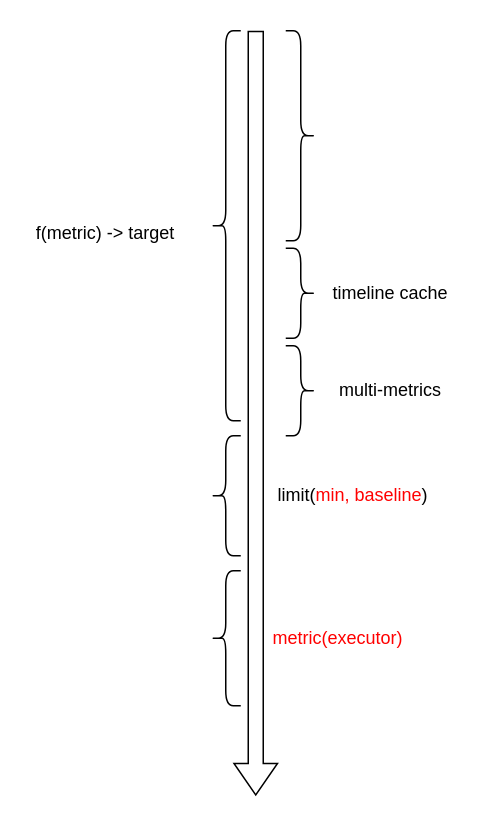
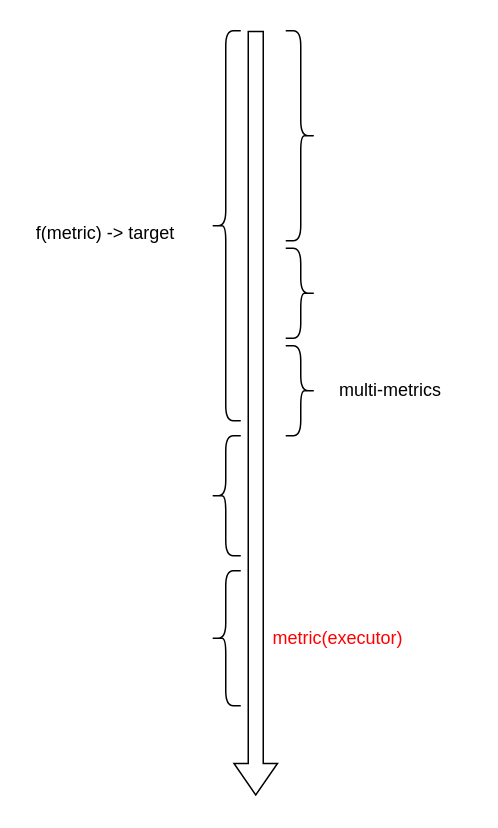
  <mxCell id="0" />
  <mxCell id="1" parent="0" />
  <mxCell id="2" value="" style="shape=flexArrow;endArrow=classic;html=1;rounded=0;endWidth=18;endSize=6.67;" edge="1" parent="1"><mxGeometry width="50" height="50" relative="1" as="geometry"><mxPoint x="170" y="20" as="sourcePoint" /><mxPoint x="170" y="530" as="targetPoint" /></mxGeometry></mxCell>
  <mxCell id="3" value="" style="shape=curlyBracket;whiteSpace=wrap;html=1;rounded=1;labelPosition=left;verticalLabelPosition=middle;align=right;verticalAlign=middle;" vertex="1" parent="1"><mxGeometry x="140" y="20" width="20" height="260" as="geometry" /></mxCell>
  <mxCell id="4" value="f(metric) -&amp;gt; target" style="text;html=1;strokeColor=none;fillColor=none;align=center;verticalAlign=middle;whiteSpace=wrap;rounded=0;" vertex="1" parent="1"><mxGeometry x="20" y="140" width="100" height="30" as="geometry" /></mxCell>
  <mxCell id="5" value="" style="shape=curlyBracket;whiteSpace=wrap;html=1;rounded=1;labelPosition=left;verticalLabelPosition=middle;align=right;verticalAlign=middle;" vertex="1" parent="1"><mxGeometry x="140" y="290" width="20" height="80" as="geometry" /></mxCell>
- <mxCell id="6" value="limit(&lt;font color=&quot;#ff0000&quot;&gt;min, baseline&lt;/font&gt;)" style="text;html=1;strokeColor=none;fillColor=none;align=center;verticalAlign=middle;whiteSpace=wrap;rounded=0;" vertex="1" parent="1"><mxGeometry x="180" y="315" width="110" height="30" as="geometry" /></mxCell>
  <mxCell id="7" value="" style="shape=curlyBracket;whiteSpace=wrap;html=1;rounded=1;labelPosition=left;verticalLabelPosition=middle;align=right;verticalAlign=middle;" vertex="1" parent="1"><mxGeometry x="140" y="380" width="20" height="90" as="geometry" /></mxCell>
  <mxCell id="8" value="&lt;font color=&quot;#ff0000&quot;&gt;metric(executor)&lt;/font&gt;" style="text;html=1;strokeColor=none;fillColor=none;align=center;verticalAlign=middle;whiteSpace=wrap;rounded=0;" vertex="1" parent="1"><mxGeometry x="170" y="410" width="110" height="30" as="geometry" /></mxCell>
  <mxCell id="9" value="" style="shape=curlyBracket;whiteSpace=wrap;html=1;rounded=1;flipH=1;labelPosition=right;verticalLabelPosition=middle;align=left;verticalAlign=middle;" vertex="1" parent="1"><mxGeometry x="190" y="20" width="20" height="140" as="geometry" /></mxCell>
  <mxCell id="10" value="" style="shape=curlyBracket;whiteSpace=wrap;html=1;rounded=1;flipH=1;labelPosition=right;verticalLabelPosition=middle;align=left;verticalAlign=middle;" vertex="1" parent="1"><mxGeometry x="190" y="165" width="20" height="60" as="geometry" /></mxCell>
  <mxCell id="11" value="" style="shape=curlyBracket;whiteSpace=wrap;html=1;rounded=1;flipH=1;labelPosition=right;verticalLabelPosition=middle;align=left;verticalAlign=middle;" vertex="1" parent="1"><mxGeometry x="190" y="230" width="20" height="60" as="geometry" /></mxCell>
  <mxCell id="12" value="multi-metrics" style="text;html=1;strokeColor=none;fillColor=none;align=center;verticalAlign=middle;whiteSpace=wrap;rounded=0;" vertex="1" parent="1"><mxGeometry x="210" y="245" width="100" height="30" as="geometry" /></mxCell>
- <mxCell id="13" value="timeline cache" style="text;html=1;strokeColor=none;fillColor=none;align=center;verticalAlign=middle;whiteSpace=wrap;rounded=0;" vertex="1" parent="1"><mxGeometry x="210" y="180" width="100" height="30" as="geometry" /></mxCell>
